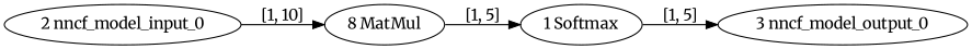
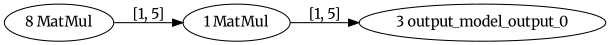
  strict digraph {
    fontname=Merriweather
    rankdir=LR
    node [fontname=Merriweather]
    edge [fontname=Merriweather style=solid]
    n1 [label="8 MatMul" type=MatMul]
-   "1 Softmax" [type=Softmax]
-   "3 nncf_model_output_0" [type=nncf_model_output]
-   "2 nncf_model_input_0" [type=nncf_model_input]
+   "1 Softmax" [type=Softmax label="1 MatMul"]
+   "3 nncf_model_output_0" [type=nncf_model_output label="3 output_model_output_0"]
    n1 -> "1 Softmax" [label="[1, 5]"]
    "1 Softmax" -> "3 nncf_model_output_0" [label="[1, 5]"]
-   "2 nncf_model_input_0" -> n1 [label="[1, 10]"]
  }
